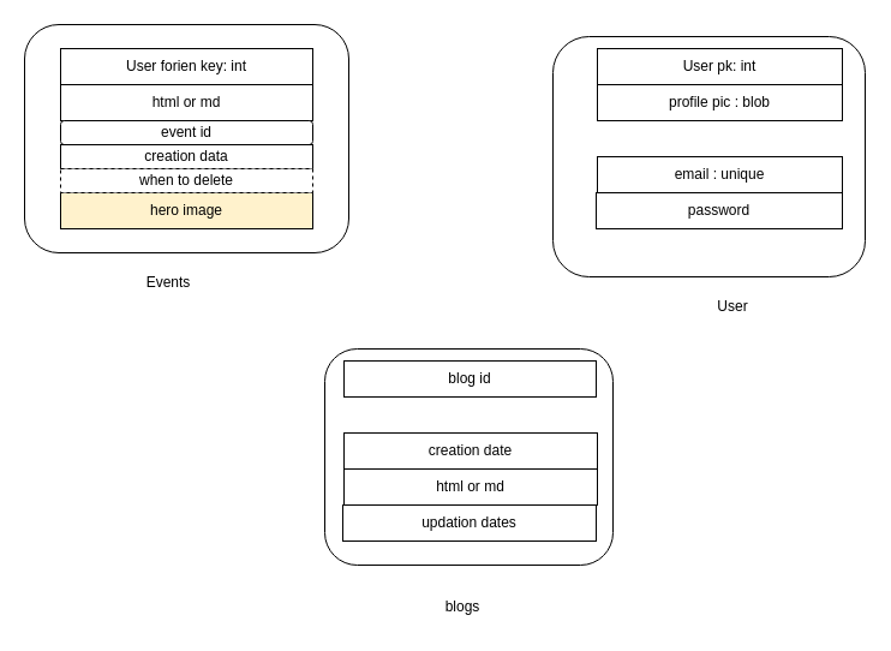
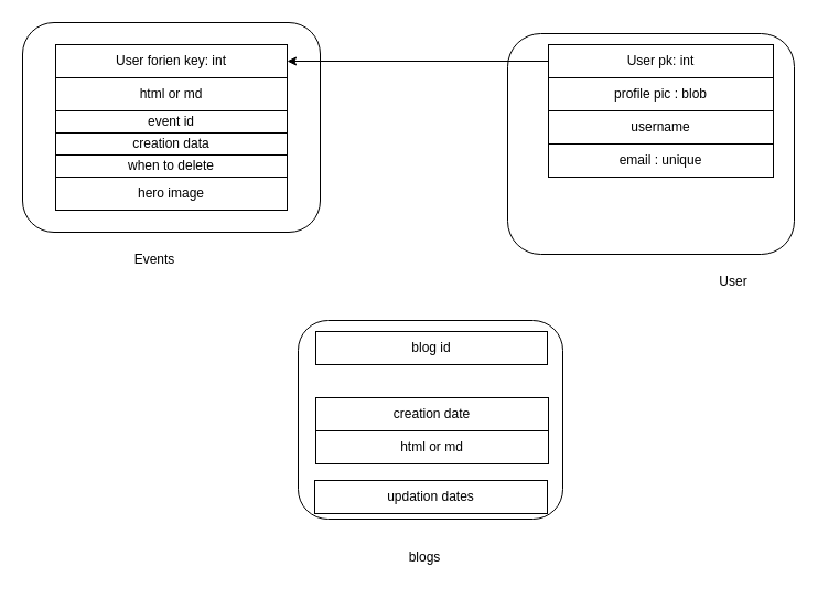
  <mxCell id="0" />
  <mxCell id="1" parent="0" />
  <mxCell id="2" value="" style="rounded=1;whiteSpace=wrap;html=1;" vertex="1" parent="1"><mxGeometry x="20" y="20" width="270" height="190" as="geometry" /></mxCell>
  <mxCell id="3" value="User forien key: int" style="rounded=0;whiteSpace=wrap;html=1;" parent="1" vertex="1"><mxGeometry x="50" y="40" width="210" height="30" as="geometry" /></mxCell>
  <mxCell id="4" value="html or md" style="rounded=0;whiteSpace=wrap;html=1;" parent="1" vertex="1"><mxGeometry x="50" y="70" width="210" height="30" as="geometry" /></mxCell>
- <mxCell id="5" value="event id" style="whiteSpace=wrap;html=1;rounded=1;" parent="1" vertex="1"><mxGeometry x="50" y="100" width="210" height="20" as="geometry" /></mxCell>
- <mxCell id="6" value="hero image" style="rounded=0;whiteSpace=wrap;html=1;fillColor=#fff2cc;" vertex="1" parent="1"><mxGeometry x="50" y="160" width="210" height="30" as="geometry" /></mxCell>
+ <mxCell id="5" value="event id" style="rounded=0;whiteSpace=wrap;html=1;" parent="1" vertex="1"><mxGeometry x="50" y="100" width="210" height="20" as="geometry" /></mxCell>
+ <mxCell id="6" value="hero image" style="rounded=0;whiteSpace=wrap;html=1;" vertex="1" parent="1"><mxGeometry x="50" y="160" width="210" height="30" as="geometry" /></mxCell>
  <mxCell id="7" value="creation data" style="rounded=0;whiteSpace=wrap;html=1;" vertex="1" parent="1"><mxGeometry x="50" y="120" width="210" height="20" as="geometry" /></mxCell>
- <mxCell id="8" value="when to delete" style="rounded=0;whiteSpace=wrap;html=1;dashed=1;" vertex="1" parent="1"><mxGeometry x="50" y="140" width="210" height="20" as="geometry" /></mxCell>
+ <mxCell id="8" value="when to delete" style="rounded=0;whiteSpace=wrap;html=1;" vertex="1" parent="1"><mxGeometry x="50" y="140" width="210" height="20" as="geometry" /></mxCell>
  <mxCell id="9" value="" style="rounded=1;whiteSpace=wrap;html=1;" vertex="1" parent="1"><mxGeometry x="460" y="30" width="260" height="200" as="geometry" /></mxCell>
  <mxCell id="10" value="Events" style="text;html=1;align=center;verticalAlign=middle;whiteSpace=wrap;rounded=0;" vertex="1" parent="1"><mxGeometry x="110" y="220" width="60" height="30" as="geometry" /></mxCell>
- <mxCell id="11" value="User" style="text;html=1;align=center;verticalAlign=middle;whiteSpace=wrap;rounded=0;" vertex="1" parent="1"><mxGeometry x="580" y="240" width="60" height="30" as="geometry" /></mxCell>
+ <mxCell id="11" value="User" style="text;html=1;align=center;verticalAlign=middle;whiteSpace=wrap;rounded=0;" vertex="1" parent="1"><mxGeometry x="635" y="240" width="60" height="30" as="geometry" /></mxCell>
  <mxCell id="12" value="User pk: int" style="rounded=0;whiteSpace=wrap;html=1;" vertex="1" parent="1"><mxGeometry x="497" y="40" width="204" height="30" as="geometry" /></mxCell>
  <mxCell id="13" value="profile pic : blob" style="rounded=0;whiteSpace=wrap;html=1;" vertex="1" parent="1"><mxGeometry x="497" y="70" width="204" height="30" as="geometry" /></mxCell>
+ <mxCell id="14" value="username" style="rounded=0;whiteSpace=wrap;html=1;" vertex="1" parent="1"><mxGeometry x="497" y="100" width="204" height="30" as="geometry" /></mxCell>
  <mxCell id="15" value="email : unique" style="rounded=0;whiteSpace=wrap;html=1;" vertex="1" parent="1"><mxGeometry x="497" y="130" width="204" height="30" as="geometry" /></mxCell>
- <mxCell id="16" value="password" style="rounded=0;whiteSpace=wrap;html=1;" vertex="1" parent="1"><mxGeometry x="496" y="160" width="205" height="30" as="geometry" /></mxCell>
  <mxCell id="17" value="" style="rounded=1;whiteSpace=wrap;html=1;" vertex="1" parent="1"><mxGeometry x="270" y="290" width="240" height="180" as="geometry" /></mxCell>
  <mxCell id="18" value="blog id" style="rounded=0;whiteSpace=wrap;html=1;" vertex="1" parent="1"><mxGeometry x="286" y="300" width="210" height="30" as="geometry" /></mxCell>
  <mxCell id="19" value="creation date" style="rounded=0;whiteSpace=wrap;html=1;" vertex="1" parent="1"><mxGeometry x="286" y="360" width="211" height="30" as="geometry" /></mxCell>
  <mxCell id="20" value="html or md" style="rounded=0;whiteSpace=wrap;html=1;" vertex="1" parent="1"><mxGeometry x="286" y="390" width="211" height="30" as="geometry" /></mxCell>
- <mxCell id="21" value="updation d&lt;span style=&quot;background-color: initial;&quot;&gt;ates&lt;/span&gt;" style="rounded=0;whiteSpace=wrap;html=1;" vertex="1" parent="1"><mxGeometry x="285" y="420" width="211" height="30" as="geometry" /></mxCell>
+ <mxCell id="21" value="updation d&lt;span style=&quot;background-color: initial;&quot;&gt;ates&lt;/span&gt;" style="rounded=0;whiteSpace=wrap;html=1;" vertex="1" parent="1"><mxGeometry x="285" y="435" width="211" height="30" as="geometry" /></mxCell>
  <mxCell id="22" value="blogs" style="text;html=1;align=center;verticalAlign=middle;whiteSpace=wrap;rounded=0;" vertex="1" parent="1"><mxGeometry x="355" y="490" width="60" height="30" as="geometry" /></mxCell>
+ <mxCell id="23" value="" style="endArrow=classic;html=1;rounded=0;exitX=0;exitY=0.5;exitDx=0;exitDy=0;entryX=1;entryY=0.5;entryDx=0;entryDy=0;" edge="1" parent="1" source="12" target="3"><mxGeometry width="50" height="50" relative="1" as="geometry"><mxPoint x="260" y="60" as="sourcePoint" /><mxPoint x="360" y="20" as="targetPoint" /></mxGeometry></mxCell>
